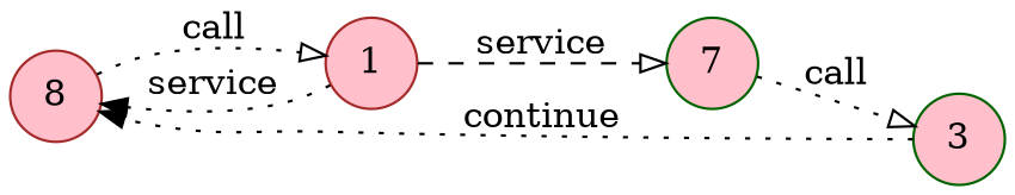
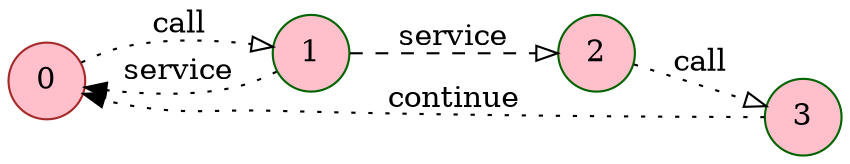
  digraph {
    rankdir=LR
    node [color=brown fillcolor=pink shape=circle style=filled]
    edge [arrowhead=onormal style=dotted]
-   0 [label=8]
-   1
-   2 [color=darkgreen label=7]
+   0
+   1 [color=darkgreen]
+   2 [color=darkgreen]
    3 [color=darkgreen]
    0 -> 1 [label=call]
    1 -> 0 [arrowhead=normal label=service]
    1 -> 2 [label=service style=dashed]
    2 -> 3 [label=call]
    3 -> 0 [arrowhead=normal label=continue]
  }
